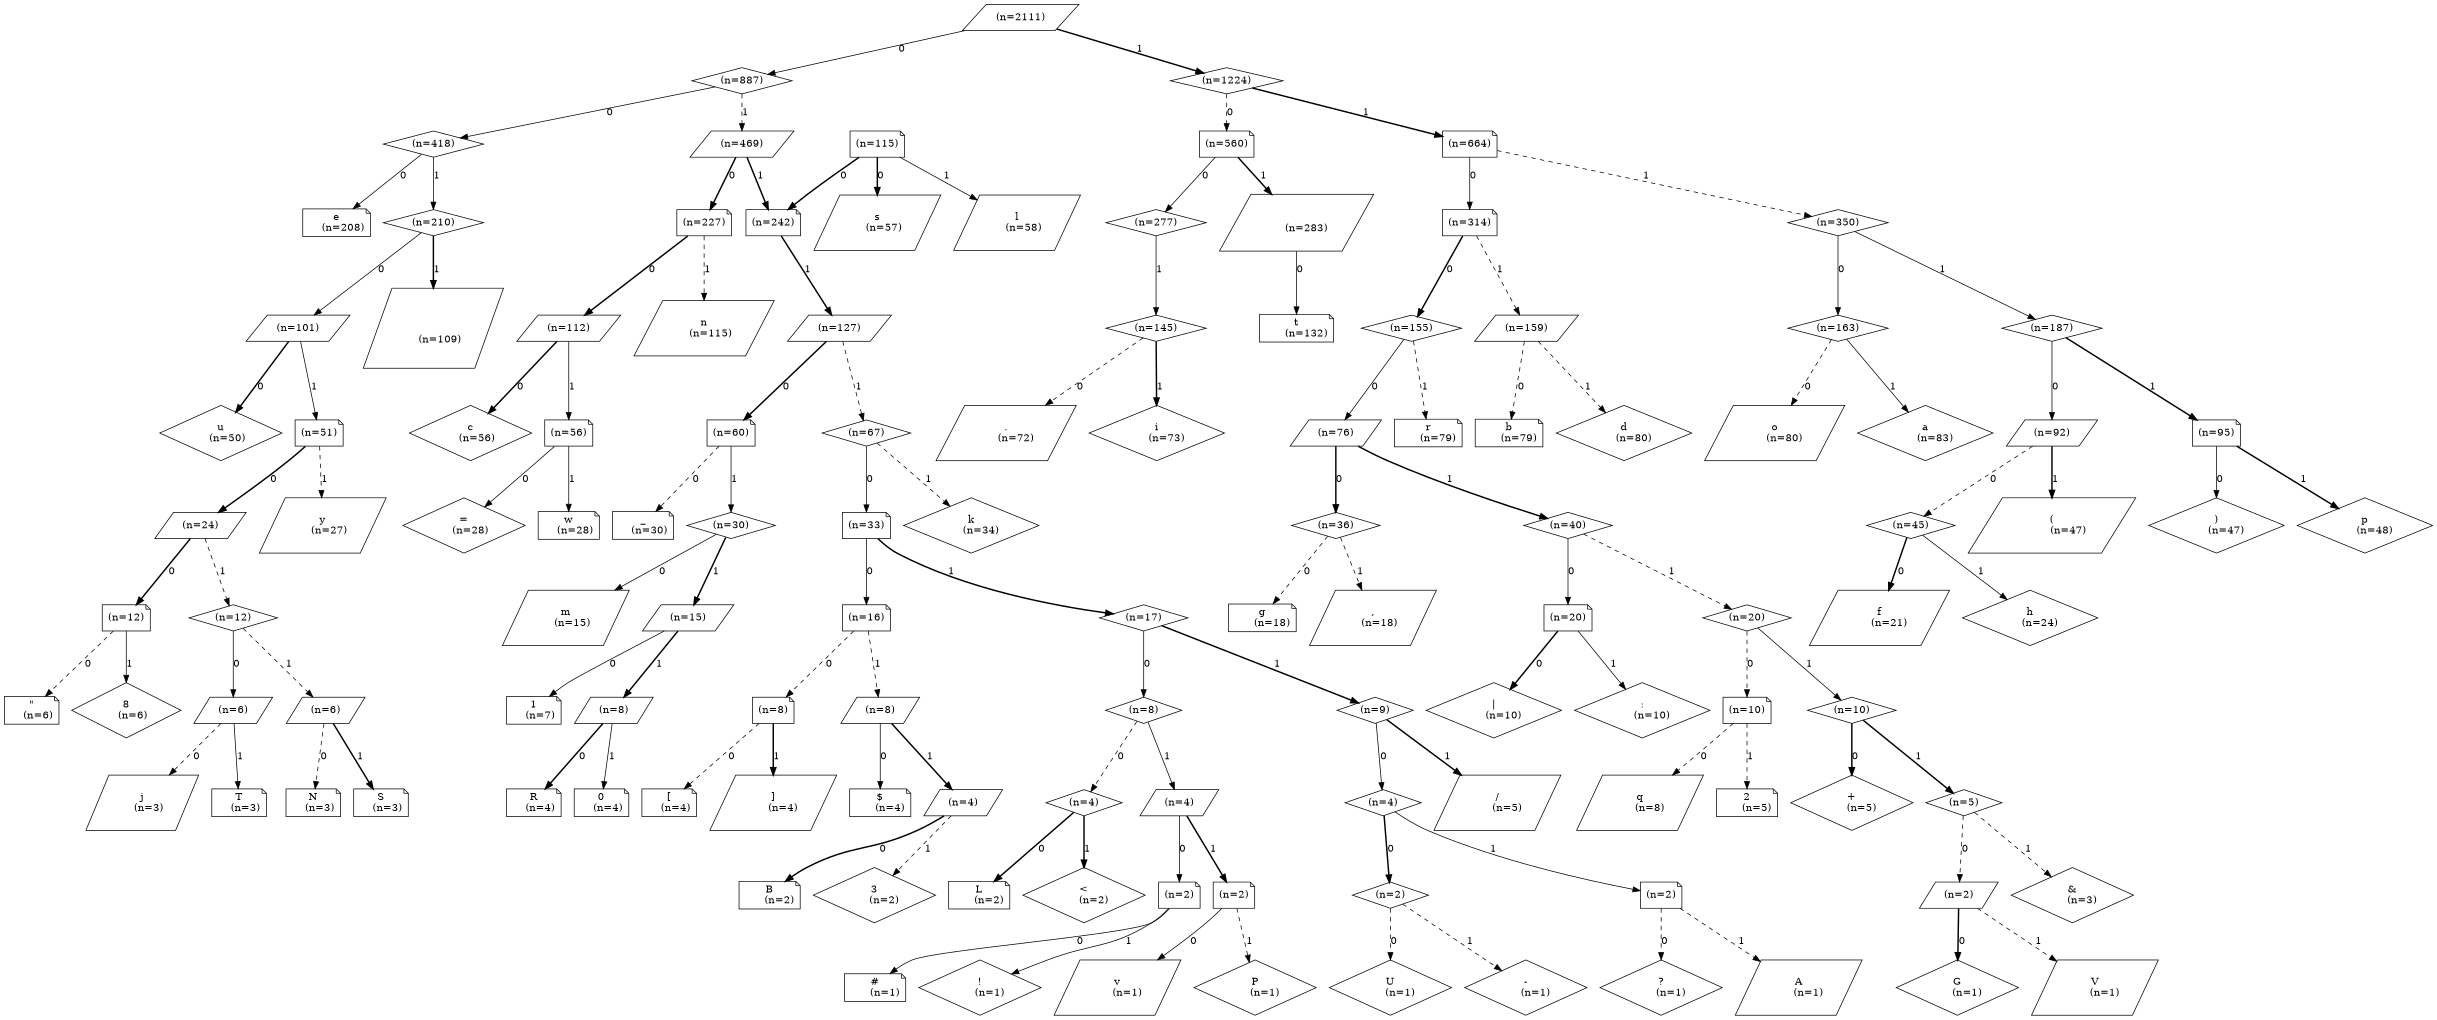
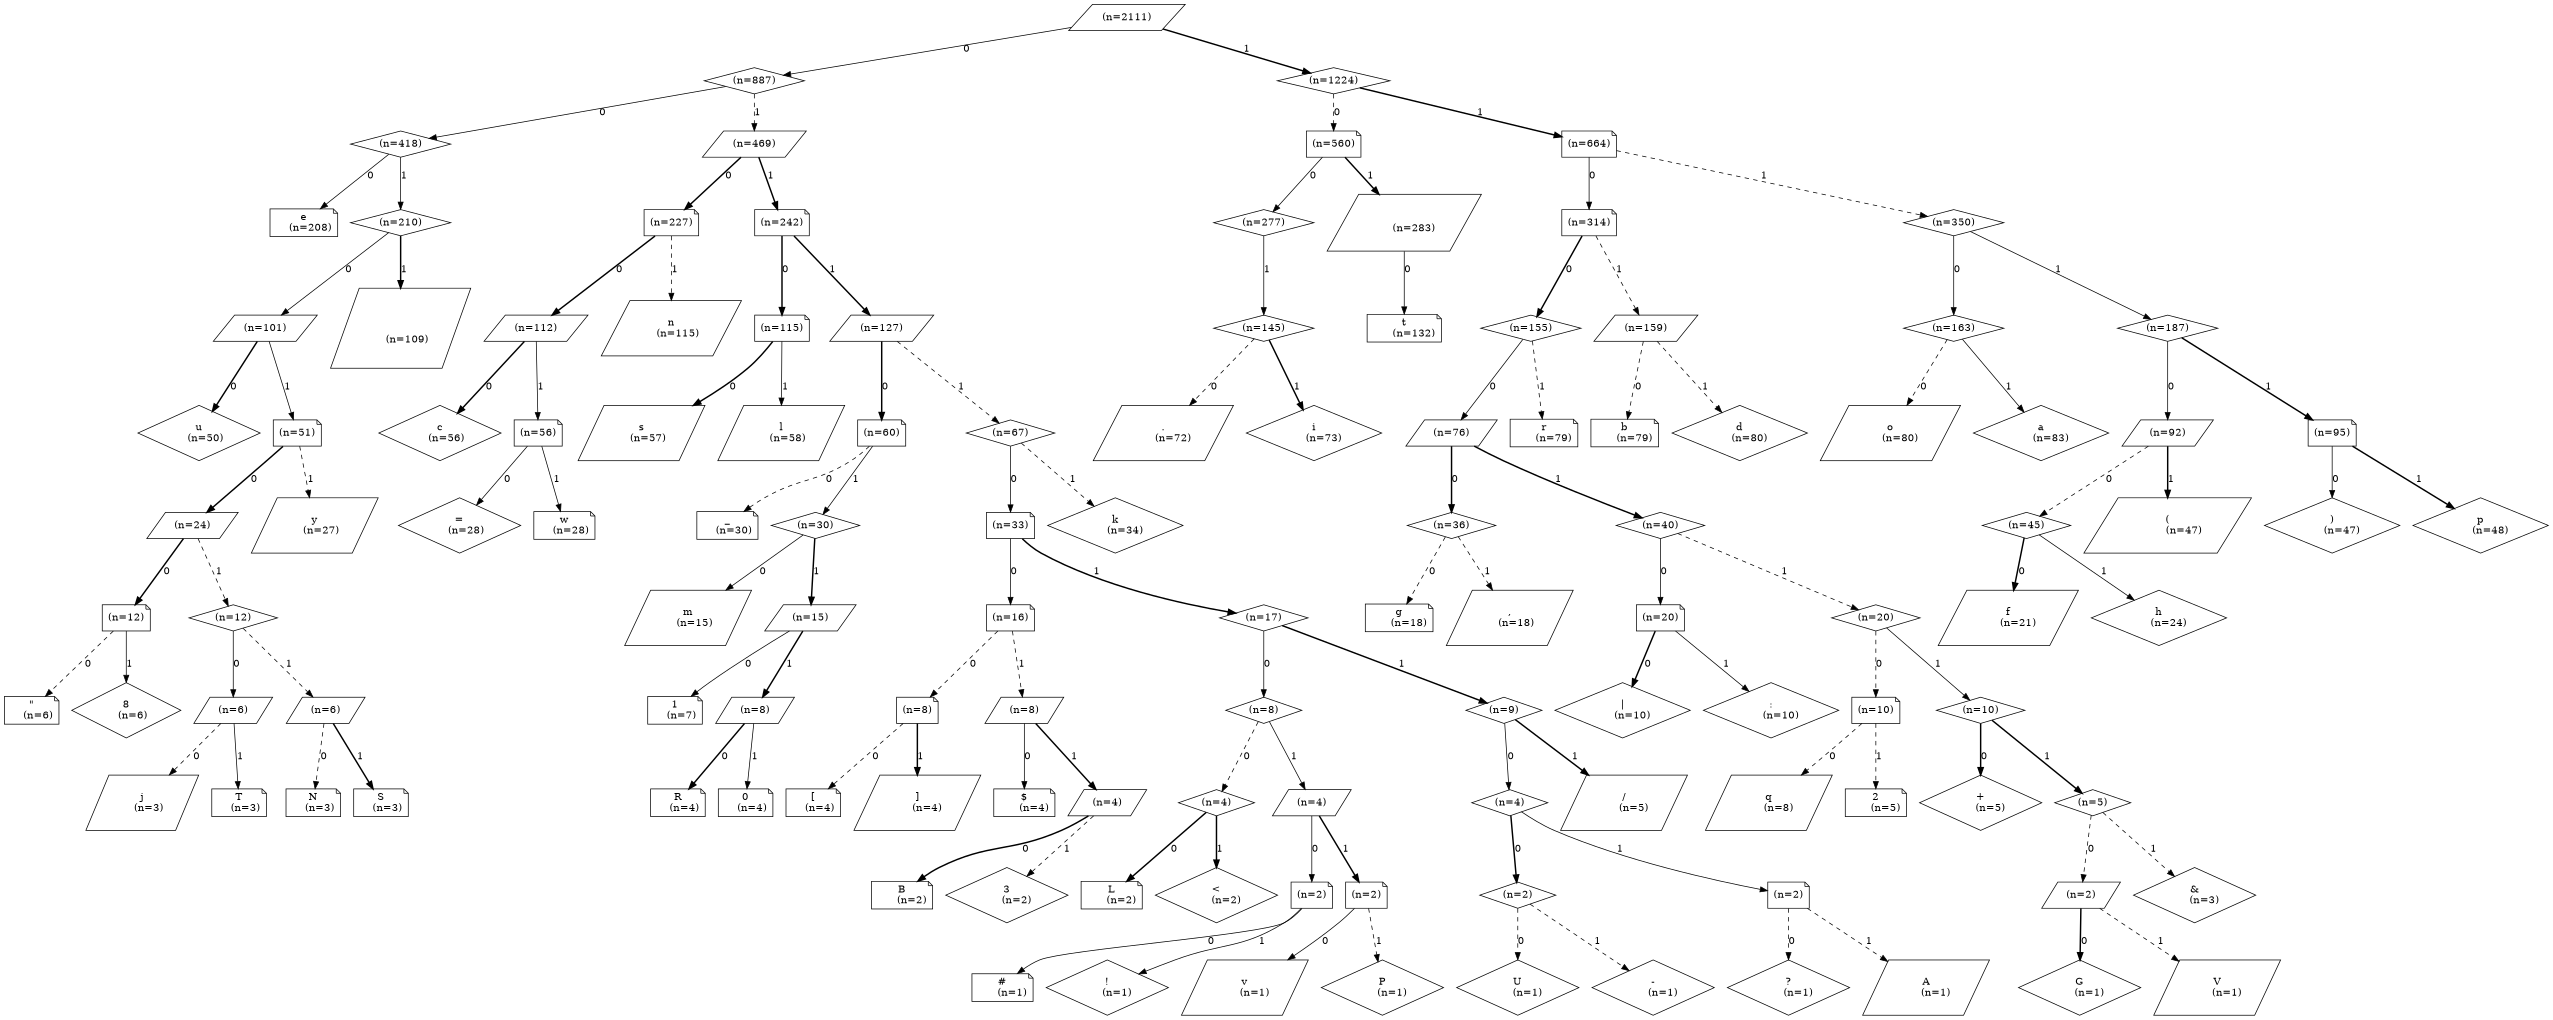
  digraph {
    ordering=out
    node [shape=diamond]
    edge [style=solid]
    n1 [label="(n=2111)" shape=parallelogram]
    n2 [label="(n=887)"]
    n3 [label="(n=1224)"]
    n4 [label="(n=418)"]
    n5 [label="(n=469)" shape=parallelogram]
    n6 [label="(n=560)" shape=note]
    n7 [label="(n=664)" shape=note]
    n8 [label="e\n    (n=208)" shape=note]
    n9 [label="(n=210)"]
    n10 [label="(n=227)" shape=note]
    n11 [label="(n=242)" shape=note]
    n12 [label="(n=277)"]
    n13 [label="\n      (n=283)" shape=parallelogram]
    n14 [label="(n=314)" shape=note]
    n15 [label="(n=350)"]
    n16 [label="(n=101)" shape=parallelogram]
    n17 [label="\n\n    (n=109)" shape=parallelogram]
    n18 [label="(n=112)" shape=parallelogram]
    n19 [label="n\n    (n=115)" shape=parallelogram]
    n20 [label="(n=115)" shape=note]
    n21 [label="(n=127)" shape=parallelogram]
    n22 [label="u\n    (n=50)"]
    n23 [label="(n=51)" shape=note]
    n24 [label="(n=24)" shape=parallelogram]
    n25 [label="y\n    (n=27)" shape=parallelogram]
    n26 [label="(n=12)" shape=note]
    n27 [label="(n=12)"]
    n28 [label="\"\n    (n=6)" shape=note]
    n29 [label="8\n    (n=6)"]
    n30 [label="(n=6)" shape=parallelogram]
    n31 [label="(n=6)" shape=parallelogram]
    n32 [label="j\n    (n=3)" shape=parallelogram]
    n33 [label="T\n    (n=3)" shape=note]
    n34 [label="N\n    (n=3)" shape=note]
    n35 [label="S\n    (n=3)" shape=note]
    n36 [label="c\n    (n=56)"]
    n37 [label="(n=56)" shape=note]
    n38 [label="s\n    (n=57)" shape=parallelogram]
    n39 [label="l\n    (n=58)" shape=parallelogram]
    n40 [label="(n=60)" shape=note]
    n41 [label="(n=67)"]
    n42 [label="=\n    (n=28)"]
    n43 [label="w\n    (n=28)" shape=note]
    n44 [label="_\n    (n=30)" shape=note]
    n45 [label="(n=30)"]
    n46 [label="(n=33)" shape=note]
    n47 [label="k\n      (n=34)"]
    n48 [label="m\n    (n=15)" shape=parallelogram]
    n49 [label="(n=15)" shape=parallelogram]
    n50 [label="(n=16)" shape=note]
    n51 [label="(n=17)"]
    n52 [label="1\n    (n=7)" shape=note]
    n53 [label="(n=8)" shape=parallelogram]
    n54 [label="R\n    (n=4)" shape=note]
    n55 [label="0\n    (n=4)" shape=note]
    n56 [label="(n=8)" shape=note]
    n57 [label="(n=8)" shape=parallelogram]
    n58 [label="(n=8)"]
    n59 [label="(n=9)"]
    n60 [label="[\n    (n=4)" shape=note]
    n61 [label="]\n      (n=4)" shape=parallelogram]
    n62 [label="$\n      (n=4)" shape=note]
    n63 [label="(n=4)" shape=parallelogram]
    n64 [label="(n=4)"]
    n65 [label="(n=4)" shape=parallelogram]
    n66 [label="(n=4)"]
    n67 [label="/\n      (n=5)" shape=parallelogram]
    n68 [label="B\n      (n=2)" shape=note]
    n69 [label="3\n      (n=2)"]
    n70 [label="L\n      (n=2)" shape=note]
    n71 [label="<\n      (n=2)"]
    n72 [label="(n=2)" shape=note]
    n73 [label="(n=2)" shape=note]
    n74 [label="(n=2)"]
    n75 [label="(n=2)" shape=note]
    n76 [label="#\n      (n=1)" shape=note]
    n77 [label="!\n      (n=1)"]
    n78 [label="v\n      (n=1)" shape=parallelogram]
    n79 [label="P\n      (n=1)"]
    n80 [label="U\n      (n=1)"]
    n81 [label="-\n      (n=1)"]
    n82 [label="?\n      (n=1)"]
    n83 [label="A\n      (n=1)" shape=parallelogram]
    n84 [label="(n=145)"]
    n85 [label="t\n      (n=132)" shape=note]
    n86 [label="(n=155)"]
    n87 [label="(n=159)" shape=parallelogram]
    n88 [label="(n=163)"]
    n89 [label="(n=187)"]
    n90 [label=".\n      (n=72)" shape=parallelogram]
    n91 [label="i\n      (n=73)"]
    n92 [label="(n=76)" shape=parallelogram]
    n93 [label="r\n      (n=79)" shape=note]
    n94 [label="b\n      (n=79)" shape=note]
    n95 [label="d\n      (n=80)"]
    n96 [label="o\n      (n=80)" shape=parallelogram]
    n97 [label="a\n      (n=83)"]
    n98 [label="(n=92)" shape=parallelogram]
    n99 [label="(n=95)" shape=note]
    n100 [label="(n=36)"]
    n101 [label="(n=40)"]
    n102 [label="g\n      (n=18)" shape=note]
    n103 [label=",\n    (n=18)" shape=parallelogram]
    n104 [label="(n=20)" shape=note]
    n105 [label="(n=20)"]
    n106 [label="|\n      (n=10)"]
    n107 [label=":\n      (n=10)"]
    n108 [label="(n=10)" shape=note]
    n109 [label="(n=10)"]
    n110 [label="q\n      (n=8)" shape=parallelogram]
    n111 [label="2\n      (n=5)" shape=note]
    n112 [label="+\n      (n=5)"]
    n113 [label="(n=5)"]
    n114 [label="(n=2)" shape=parallelogram]
    n115 [label="&\n      (n=3)"]
    n116 [label="G\n      (n=1)"]
    n117 [label="V\n      (n=1)" shape=parallelogram]
    n118 [label="(n=45)"]
    n119 [label="(\n          (n=47)" shape=parallelogram]
    n120 [label=")\n      (n=47)"]
    n121 [label="p\n      (n=48)"]
    n122 [label="f\n      (n=21)" shape=parallelogram]
    n123 [label="h\n      (n=24)"]
    n1 -> n2 [label=0]
    n1 -> n3 [label=1 style=bold]
    n2 -> n4 [label=0]
    n2 -> n5 [label=1 style=dashed]
    n3 -> n6 [label=0 style=dashed]
    n3 -> n7 [label=1 style=bold]
    n4 -> n8 [label=0]
    n4 -> n9 [label=1]
    n5 -> n10 [label=0 style=bold]
    n5 -> n11 [label=1 style=bold]
    n6 -> n12 [label=0]
    n6 -> n13 [label=1 style=bold]
    n7 -> n14 [label=0]
    n7 -> n15 [label=1 style=dashed]
    n9 -> n16 [label=0]
    n9 -> n17 [label=1 style=bold]
    n10 -> n18 [label=0 style=bold]
    n10 -> n19 [label=1 style=dashed]
-   n20 -> n11 [label=0 style=bold]
+   n11 -> n20 [label=0 style=bold]
    n11 -> n21 [label=1 style=bold]
    n12 -> n84 [label=1]
    n13 -> n85 [label=0]
    n14 -> n86 [label=0 style=bold]
    n14 -> n87 [label=1 style=dashed]
    n15 -> n88 [label=0]
    n15 -> n89 [label=1]
    n16 -> n22 [label=0 style=bold]
    n16 -> n23 [label=1]
    n18 -> n36 [label=0 style=bold]
    n18 -> n37 [label=1]
    n20 -> n38 [label=0 style=bold]
    n20 -> n39 [label=1]
    n21 -> n40 [label=0 style=bold]
    n21 -> n41 [label=1 style=dashed]
    n23 -> n24 [label=0 style=bold]
    n23 -> n25 [label=1 style=dashed]
    n24 -> n26 [label=0 style=bold]
    n24 -> n27 [label=1 style=dashed]
    n26 -> n28 [label=0 style=dashed]
    n26 -> n29 [label=1]
    n27 -> n30 [label=0]
    n27 -> n31 [label=1 style=dashed]
    n30 -> n32 [label=0 style=dashed]
    n30 -> n33 [label=1]
    n31 -> n34 [label=0 style=dashed]
    n31 -> n35 [label=1 style=bold]
    n37 -> n42 [label=0]
    n37 -> n43 [label=1]
    n40 -> n44 [label=0 style=dashed]
    n40 -> n45 [label=1]
    n41 -> n46 [label=0]
    n41 -> n47 [label=1 style=dashed]
    n45 -> n48 [label=0]
    n45 -> n49 [label=1 style=bold]
    n46 -> n50 [label=0]
    n46 -> n51 [label=1 style=bold]
    n49 -> n52 [label=0]
    n49 -> n53 [label=1 style=bold]
    n50 -> n56 [label=0 style=dashed]
    n50 -> n57 [label=1 style=dashed]
    n51 -> n58 [label=0]
    n51 -> n59 [label=1 style=bold]
    n53 -> n54 [label=0 style=bold]
    n53 -> n55 [label=1]
    n56 -> n60 [label=0 style=dashed]
    n56 -> n61 [label=1 style=bold]
    n57 -> n62 [label=0]
    n57 -> n63 [label=1 style=bold]
    n58 -> n64 [label=0 style=dashed]
    n58 -> n65 [label=1]
    n59 -> n66 [label=0]
    n59 -> n67 [label=1 style=bold]
    n63 -> n68 [label=0 style=bold]
    n63 -> n69 [label=1 style=dashed]
    n64 -> n70 [label=0 style=bold]
    n64 -> n71 [label=1 style=bold]
    n65 -> n72 [label=0]
    n65 -> n73 [label=1 style=bold]
    n66 -> n74 [label=0 style=bold]
    n66 -> n75 [label=1]
    n72 -> n76 [label=0]
    n72 -> n77 [label=1]
    n73 -> n78 [label=0]
    n73 -> n79 [label=1 style=dashed]
    n74 -> n80 [label=0 style=dashed]
    n74 -> n81 [label=1 style=dashed]
    n75 -> n82 [label=0 style=dashed]
    n75 -> n83 [label=1 style=dashed]
    n84 -> n90 [label=0 style=dashed]
    n84 -> n91 [label=1 style=bold]
    n86 -> n92 [label=0]
    n86 -> n93 [label=1 style=dashed]
    n87 -> n94 [label=0 style=dashed]
    n87 -> n95 [label=1 style=dashed]
    n88 -> n96 [label=0 style=dashed]
    n88 -> n97 [label=1]
    n89 -> n98 [label=0]
    n89 -> n99 [label=1 style=bold]
    n92 -> n100 [label=0 style=bold]
    n92 -> n101 [label=1 style=bold]
    n98 -> n118 [label=0 style=dashed]
    n98 -> n119 [label=1 style=bold]
    n99 -> n120 [label=0]
    n99 -> n121 [label=1 style=bold]
    n100 -> n102 [label=0 style=dashed]
    n100 -> n103 [label=1 style=dashed]
    n101 -> n104 [label=0]
    n101 -> n105 [label=1 style=dashed]
    n104 -> n106 [label=0 style=bold]
    n104 -> n107 [label=1]
    n105 -> n108 [label=0 style=dashed]
    n105 -> n109 [label=1]
    n108 -> n110 [label=0 style=dashed]
    n108 -> n111 [label=1 style=dashed]
    n109 -> n112 [label=0 style=bold]
    n109 -> n113 [label=1 style=bold]
    n113 -> n114 [label=0 style=dashed]
    n113 -> n115 [label=1 style=dashed]
    n114 -> n116 [label=0 style=bold]
    n114 -> n117 [label=1 style=dashed]
    n118 -> n122 [label=0 style=bold]
    n118 -> n123 [label=1]
  }
